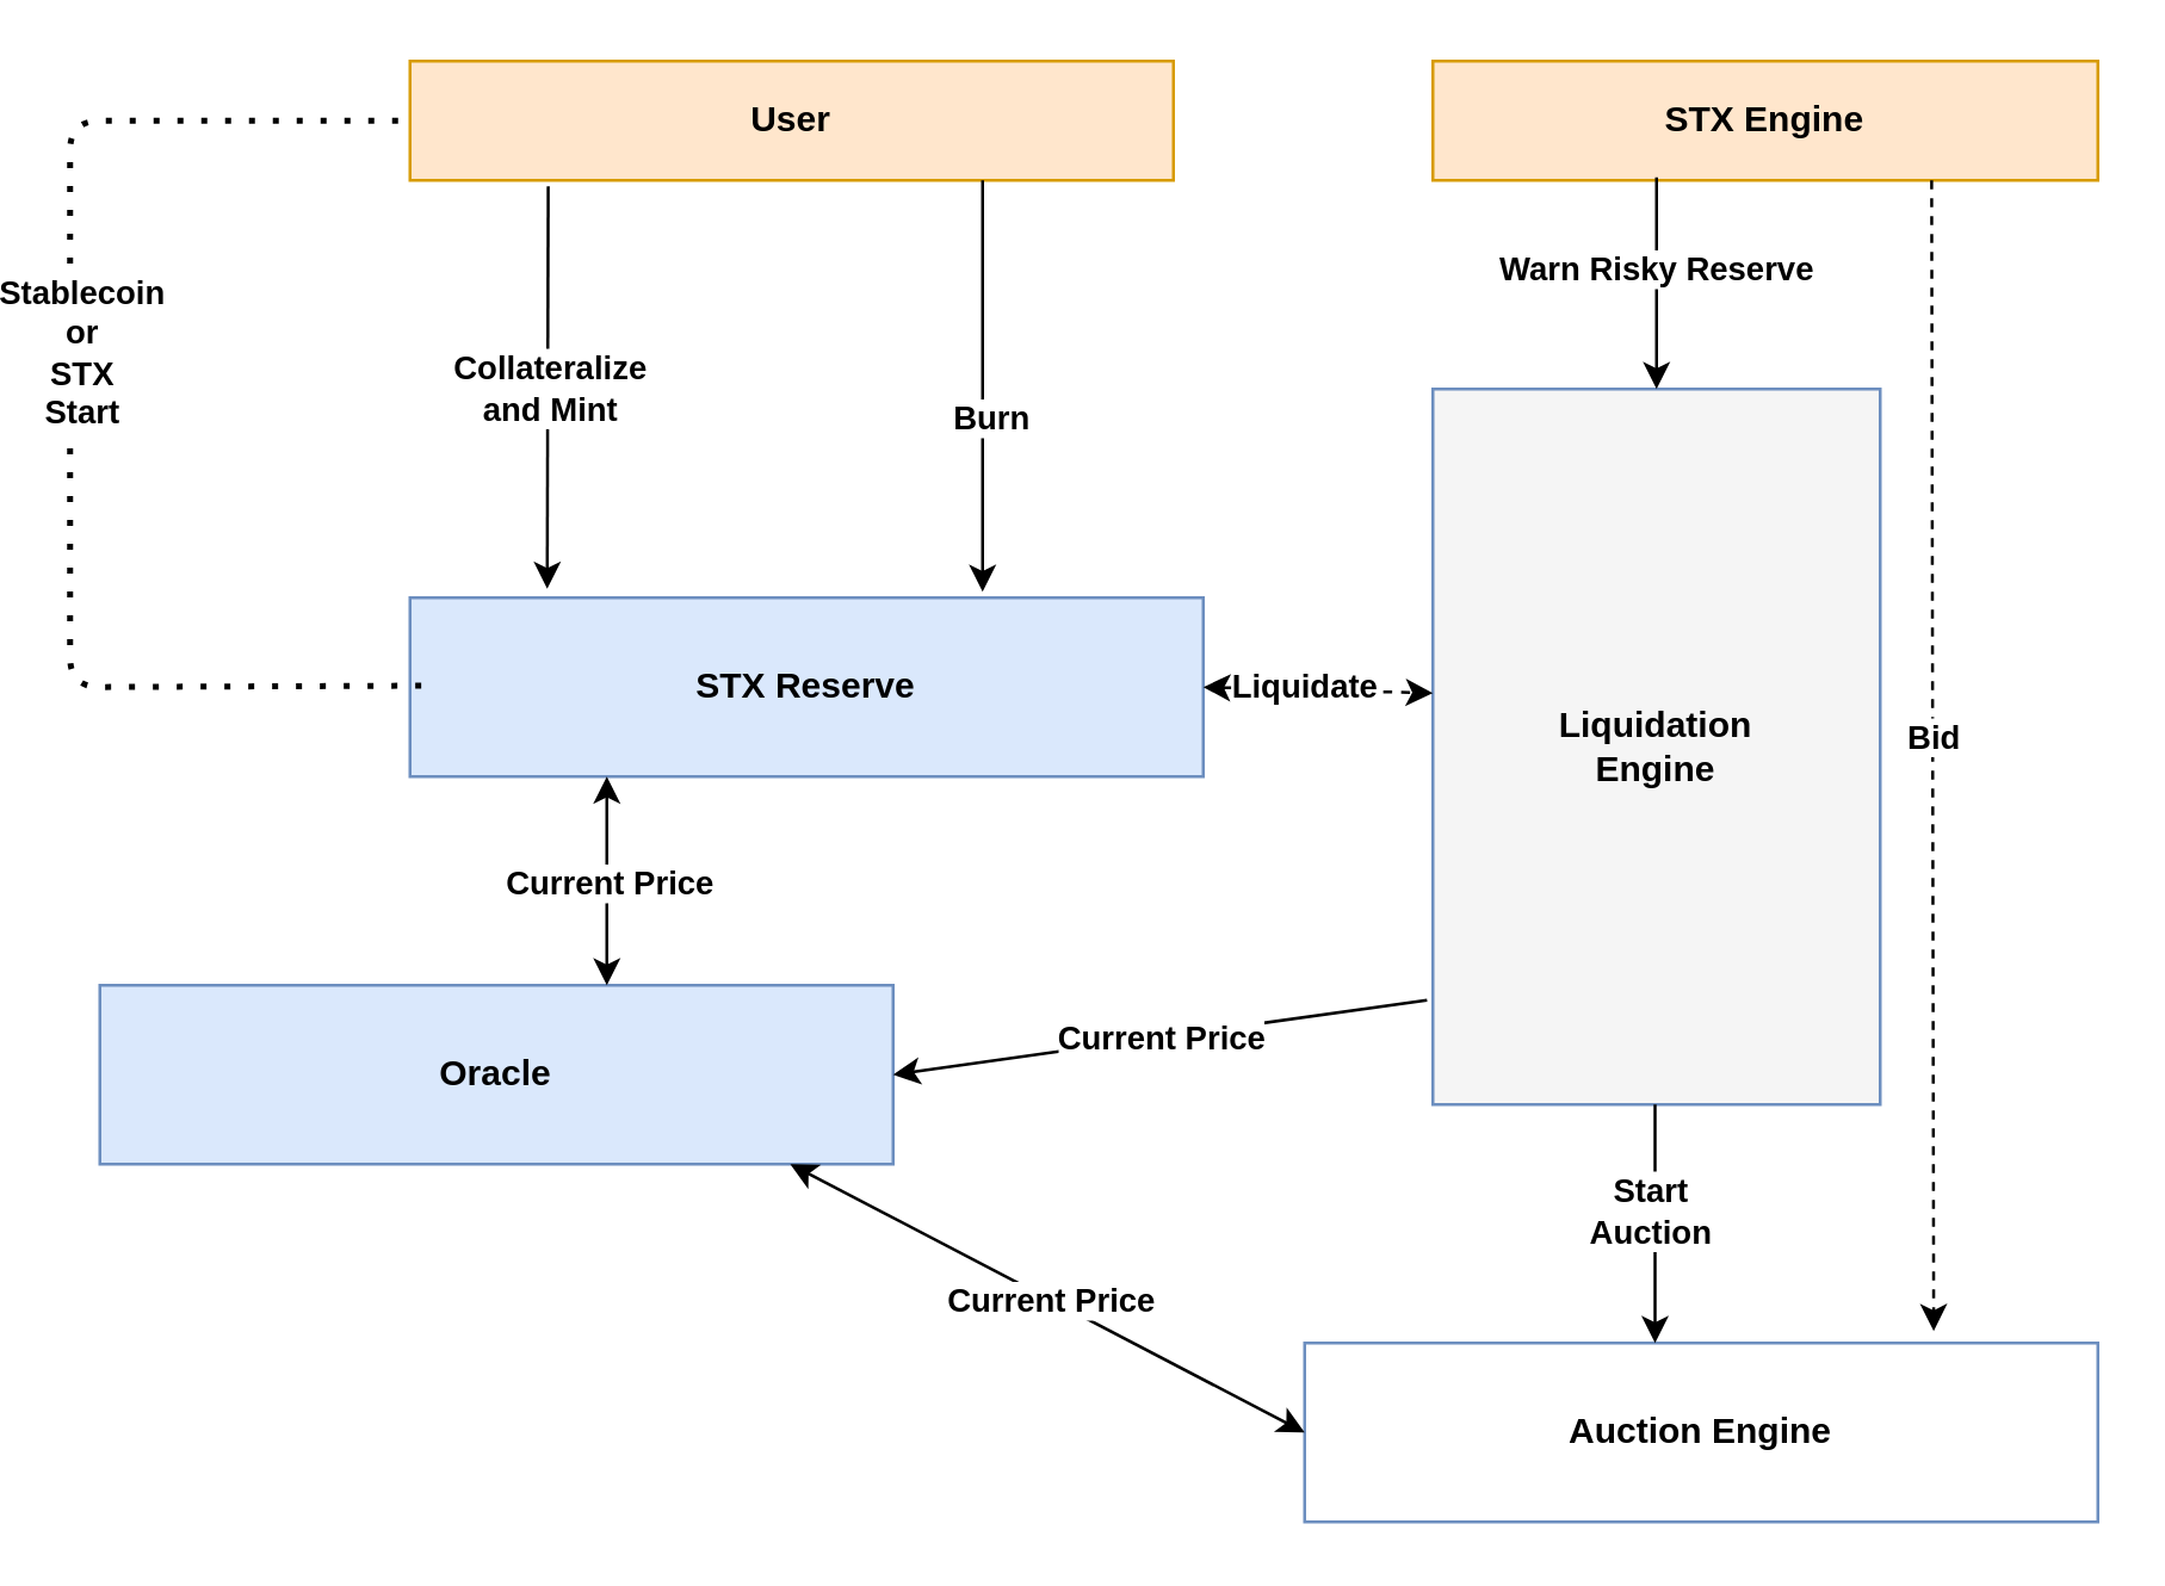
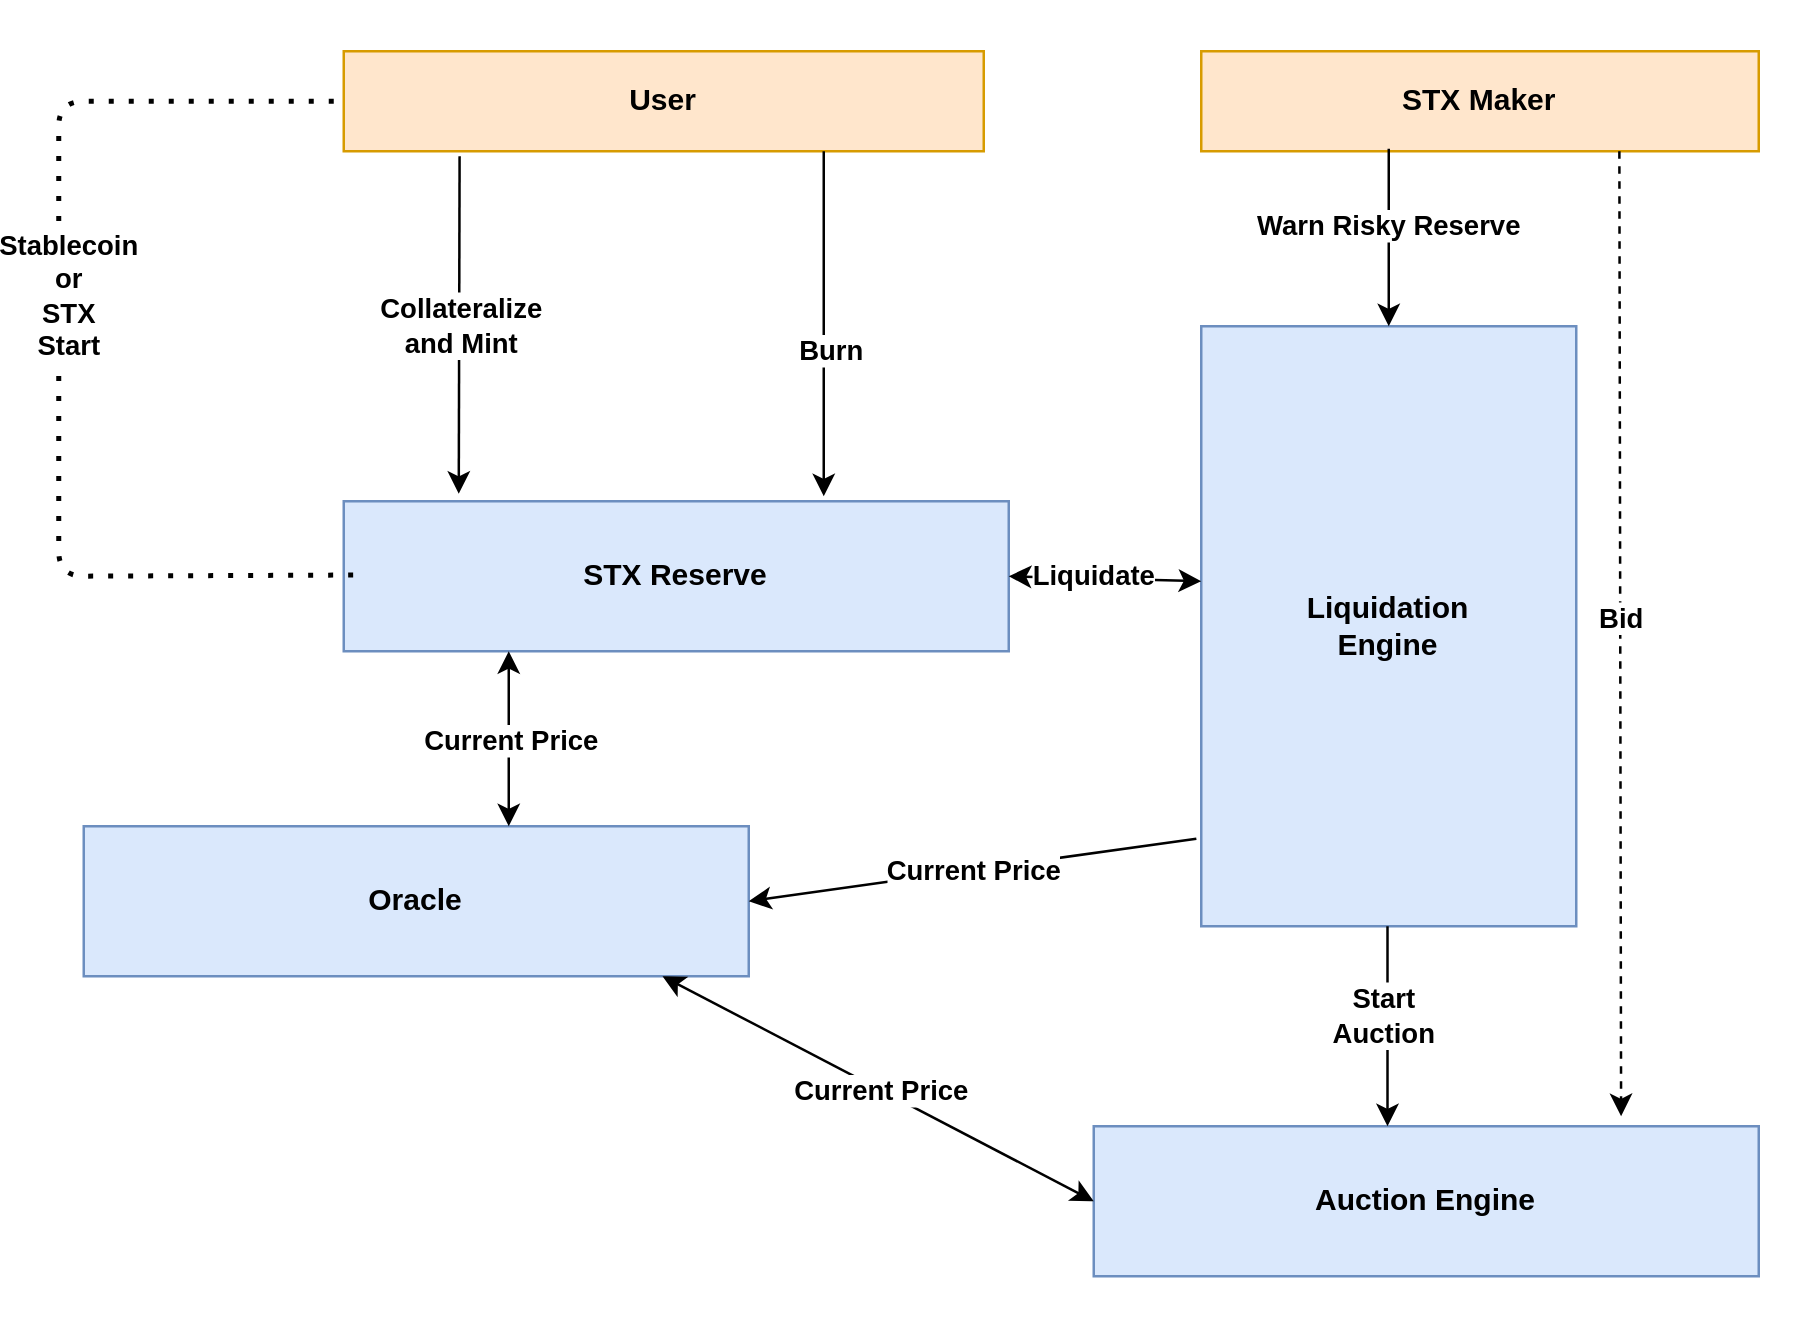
  <mxCell id="0" />
  <mxCell id="1" parent="0" />
  <mxCell id="2" value="User" style="rounded=0;whiteSpace=wrap;html=1;fillColor=#ffe6cc;strokeColor=#d79b00;fontStyle=1" parent="1" vertex="1"><mxGeometry x="135" y="20" width="256" height="40" as="geometry" /></mxCell>
  <mxCell id="3" value="STX Reserve" style="rounded=0;whiteSpace=wrap;html=1;fontStyle=1;fillColor=#dae8fc;strokeColor=#6c8ebf;" parent="1" vertex="1"><mxGeometry x="135" y="200" width="266" height="60" as="geometry" /></mxCell>
  <mxCell id="4" value="" style="endArrow=classic;html=1;exitX=0.181;exitY=1.05;exitDx=0;exitDy=0;exitPerimeter=0;" parent="1" edge="1" source="2"><mxGeometry relative="1" as="geometry"><mxPoint x="211" y="70" as="sourcePoint" /><mxPoint x="181" y="197" as="targetPoint" /></mxGeometry></mxCell>
  <mxCell id="5" value="Collateralize&lt;br&gt;and Mint" style="edgeLabel;resizable=0;html=1;align=center;verticalAlign=middle;fontStyle=1" parent="4" connectable="0" vertex="1"><mxGeometry relative="1" as="geometry" /></mxCell>
  <mxCell id="6" value="" style="endArrow=none;dashed=1;html=1;dashPattern=1 3;strokeWidth=2;" edge="1" parent="1"><mxGeometry width="50" height="50" relative="1" as="geometry"><mxPoint x="131" y="40" as="sourcePoint" /><mxPoint x="141" y="229.5" as="targetPoint" /><Array as="points"><mxPoint x="21" y="40" /><mxPoint x="21" y="230" /></Array></mxGeometry></mxCell>
  <mxCell id="7" value="Stablecoin&lt;br&gt;or&lt;br&gt;STX&lt;br&gt;Start" style="edgeLabel;resizable=0;html=1;align=center;verticalAlign=middle;fontStyle=1" connectable="0" vertex="1" parent="1"><mxGeometry x="20.999" y="119.998" as="geometry"><mxPoint x="4" y="-2" as="offset" /></mxGeometry></mxCell>
  <mxCell id="8" value="" style="endArrow=classic;html=1;exitX=0.75;exitY=1;exitDx=0;exitDy=0;" edge="1" parent="1" source="2"><mxGeometry width="50" height="50" relative="1" as="geometry"><mxPoint x="371" y="60" as="sourcePoint" /><mxPoint x="327" y="198" as="targetPoint" /></mxGeometry></mxCell>
  <mxCell id="9" value="&lt;b&gt;Burn&lt;/b&gt;" style="edgeLabel;html=1;align=center;verticalAlign=middle;resizable=0;points=[];" vertex="1" connectable="0" parent="8"><mxGeometry x="0.141" y="2" relative="1" as="geometry"><mxPoint as="offset" /></mxGeometry></mxCell>
- <mxCell id="10" value="Liquidation&lt;br&gt;Engine" style="rounded=0;whiteSpace=wrap;html=1;fontStyle=1;fillColor=#f5f5f5;strokeColor=#6c8ebf;" vertex="1" parent="1"><mxGeometry x="478" y="130" width="150" height="240" as="geometry" /></mxCell>
- <mxCell id="11" value="STX Engine" style="rounded=0;whiteSpace=wrap;html=1;fillColor=#ffe6cc;strokeColor=#d79b00;fontStyle=1" vertex="1" parent="1"><mxGeometry x="478" y="20" width="223" height="40" as="geometry" /></mxCell>
+ <mxCell id="10" value="Liquidation&lt;br&gt;Engine" style="rounded=0;whiteSpace=wrap;html=1;fontStyle=1;fillColor=#dae8fc;strokeColor=#6c8ebf;" vertex="1" parent="1"><mxGeometry x="478" y="130" width="150" height="240" as="geometry" /></mxCell>
+ <mxCell id="11" value="STX Maker" style="rounded=0;whiteSpace=wrap;html=1;fillColor=#ffe6cc;strokeColor=#d79b00;fontStyle=1" vertex="1" parent="1"><mxGeometry x="478" y="20" width="223" height="40" as="geometry" /></mxCell>
  <mxCell id="12" value="" style="endArrow=classic;html=1;entryX=0.5;entryY=0;entryDx=0;entryDy=0;" edge="1" parent="1" target="10"><mxGeometry width="50" height="50" relative="1" as="geometry"><mxPoint x="553" y="59" as="sourcePoint" /><mxPoint x="535.5" y="120" as="targetPoint" /></mxGeometry></mxCell>
  <mxCell id="13" value="&lt;b&gt;Warn Risky Reserve&lt;/b&gt;" style="edgeLabel;html=1;align=center;verticalAlign=middle;resizable=0;points=[];" vertex="1" connectable="0" parent="12"><mxGeometry x="-0.167" y="-1" relative="1" as="geometry"><mxPoint as="offset" /></mxGeometry></mxCell>
  <mxCell id="14" value="Oracle" style="rounded=0;whiteSpace=wrap;html=1;fontStyle=1;fillColor=#dae8fc;strokeColor=#6c8ebf;" vertex="1" parent="1"><mxGeometry x="31" y="330" width="266" height="60" as="geometry" /></mxCell>
- <mxCell id="15" value="Auction Engine" style="rounded=0;whiteSpace=wrap;html=1;fontStyle=1;fillColor=#ffffff;strokeColor=#6c8ebf;" vertex="1" parent="1"><mxGeometry x="435" y="450" width="266" height="60" as="geometry" /></mxCell>
+ <mxCell id="15" value="Auction Engine" style="rounded=0;whiteSpace=wrap;html=1;fontStyle=1;fillColor=#dae8fc;strokeColor=#6c8ebf;" vertex="1" parent="1"><mxGeometry x="435" y="450" width="266" height="60" as="geometry" /></mxCell>
  <mxCell id="16" value="" style="endArrow=classic;startArrow=classic;html=1;" edge="1" parent="1"><mxGeometry width="50" height="50" relative="1" as="geometry"><mxPoint x="201" y="330" as="sourcePoint" /><mxPoint x="201" y="260" as="targetPoint" /></mxGeometry></mxCell>
  <mxCell id="17" value="&lt;b&gt;Current Price&lt;/b&gt;" style="edgeLabel;html=1;align=center;verticalAlign=middle;resizable=0;points=[];" vertex="1" connectable="0" parent="16"><mxGeometry relative="1" as="geometry"><mxPoint as="offset" /></mxGeometry></mxCell>
  <mxCell id="18" value="" style="endArrow=none;startArrow=classic;html=1;entryX=-0.013;entryY=0.854;entryDx=0;entryDy=0;entryPerimeter=0;exitX=1;exitY=0.5;exitDx=0;exitDy=0;" edge="1" parent="1" source="14" target="10"><mxGeometry width="50" height="50" relative="1" as="geometry"><mxPoint x="321" y="370" as="sourcePoint" /><mxPoint x="321" y="300" as="targetPoint" /></mxGeometry></mxCell>
  <mxCell id="19" value="&lt;b&gt;Current Price&lt;/b&gt;" style="edgeLabel;html=1;align=center;verticalAlign=middle;resizable=0;points=[];" vertex="1" connectable="0" parent="18"><mxGeometry relative="1" as="geometry"><mxPoint as="offset" /></mxGeometry></mxCell>
  <mxCell id="20" value="" style="endArrow=classic;startArrow=classic;html=1;exitX=0;exitY=0.5;exitDx=0;exitDy=0;" edge="1" parent="1" source="15"><mxGeometry width="50" height="50" relative="1" as="geometry"><mxPoint x="262.5" y="460" as="sourcePoint" /><mxPoint x="262.5" y="390" as="targetPoint" /></mxGeometry></mxCell>
  <mxCell id="21" value="&lt;b&gt;Current Price&lt;/b&gt;" style="edgeLabel;html=1;align=center;verticalAlign=middle;resizable=0;points=[];" vertex="1" connectable="0" parent="20"><mxGeometry relative="1" as="geometry"><mxPoint as="offset" /></mxGeometry></mxCell>
  <mxCell id="22" value="" style="endArrow=classic;html=1;exitX=0.75;exitY=1;exitDx=0;exitDy=0;entryX=0.793;entryY=-0.067;entryDx=0;entryDy=0;entryPerimeter=0;dashed=1;" edge="1" parent="1" source="11" target="15"><mxGeometry width="50" height="50" relative="1" as="geometry"><mxPoint x="661" y="220" as="sourcePoint" /><mxPoint x="645" y="407" as="targetPoint" /></mxGeometry></mxCell>
  <mxCell id="23" value="&lt;b&gt;Bid&lt;/b&gt;" style="edgeLabel;html=1;align=center;verticalAlign=middle;resizable=0;points=[];" vertex="1" connectable="0" parent="22"><mxGeometry x="-0.032" relative="1" as="geometry"><mxPoint as="offset" /></mxGeometry></mxCell>
- <mxCell id="24" value="" style="endArrow=classic;startArrow=classic;html=1;exitX=1;exitY=0.5;exitDx=0;exitDy=0;entryX=0;entryY=0.425;entryDx=0;entryDy=0;entryPerimeter=0;dashed=1;" edge="1" parent="1" source="3" target="10"><mxGeometry width="50" height="50" relative="1" as="geometry"><mxPoint x="411" y="275" as="sourcePoint" /><mxPoint x="461" y="225" as="targetPoint" /></mxGeometry></mxCell>
+ <mxCell id="24" value="" style="endArrow=classic;startArrow=classic;html=1;exitX=1;exitY=0.5;exitDx=0;exitDy=0;entryX=0;entryY=0.425;entryDx=0;entryDy=0;entryPerimeter=0;" edge="1" parent="1" source="3" target="10"><mxGeometry width="50" height="50" relative="1" as="geometry"><mxPoint x="411" y="275" as="sourcePoint" /><mxPoint x="461" y="225" as="targetPoint" /></mxGeometry></mxCell>
  <mxCell id="25" value="&lt;b&gt;Liquidate&lt;/b&gt;" style="edgeLabel;html=1;align=center;verticalAlign=middle;resizable=0;points=[];" vertex="1" connectable="0" parent="24"><mxGeometry x="-0.134" y="1" relative="1" as="geometry"><mxPoint as="offset" /></mxGeometry></mxCell>
  <mxCell id="26" value="" style="endArrow=classic;html=1;" edge="1" parent="1"><mxGeometry width="50" height="50" relative="1" as="geometry"><mxPoint x="552.5" y="370" as="sourcePoint" /><mxPoint x="552.5" y="450" as="targetPoint" /></mxGeometry></mxCell>
  <mxCell id="27" value="&lt;b&gt;Start&lt;br&gt;Auction&lt;/b&gt;" style="edgeLabel;html=1;align=center;verticalAlign=middle;resizable=0;points=[];" vertex="1" connectable="0" parent="26"><mxGeometry x="-0.125" y="-2" relative="1" as="geometry"><mxPoint as="offset" /></mxGeometry></mxCell>
